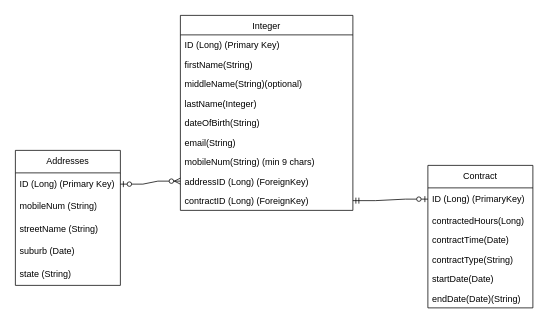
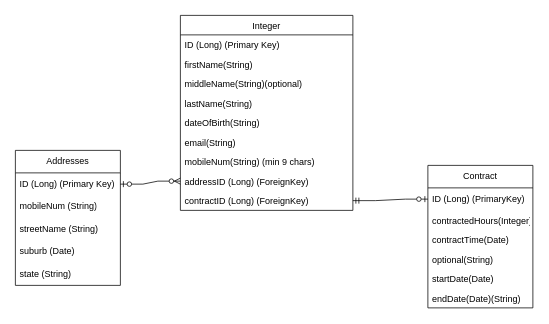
  <mxCell id="0" />
  <mxCell id="1" parent="0" />
  <mxCell id="2" value="Integer" style="swimlane;fontStyle=0;align=center;verticalAlign=top;childLayout=stackLayout;horizontal=1;startSize=26;horizontalStack=0;resizeParent=1;resizeLast=0;collapsible=1;marginBottom=0;rounded=0;shadow=0;strokeWidth=1;" parent="1" vertex="1"><mxGeometry x="240" y="20" width="230" height="260" as="geometry"><mxRectangle x="550" y="140" width="160" height="26" as="alternateBounds" /></mxGeometry></mxCell>
  <mxCell id="3" value="ID (Long) (Primary Key)" style="text;align=left;verticalAlign=top;spacingLeft=4;spacingRight=4;overflow=hidden;rotatable=0;points=[[0,0.5],[1,0.5]];portConstraint=eastwest;rounded=0;shadow=0;html=0;" parent="2" vertex="1"><mxGeometry y="26" width="230" height="26" as="geometry" /></mxCell>
  <mxCell id="4" value="firstName(String)" style="text;align=left;verticalAlign=top;spacingLeft=4;spacingRight=4;overflow=hidden;rotatable=0;points=[[0,0.5],[1,0.5]];portConstraint=eastwest;" parent="2" vertex="1"><mxGeometry y="52" width="230" height="26" as="geometry" /></mxCell>
  <mxCell id="5" value="middleName(String)(optional)" style="text;align=left;verticalAlign=top;spacingLeft=4;spacingRight=4;overflow=hidden;rotatable=0;points=[[0,0.5],[1,0.5]];portConstraint=eastwest;rounded=0;shadow=0;html=0;" parent="2" vertex="1"><mxGeometry y="78" width="230" height="26" as="geometry" /></mxCell>
- <mxCell id="6" value="lastName(Integer)" style="text;align=left;verticalAlign=top;spacingLeft=4;spacingRight=4;overflow=hidden;rotatable=0;points=[[0,0.5],[1,0.5]];portConstraint=eastwest;rounded=0;shadow=0;html=0;" parent="2" vertex="1"><mxGeometry y="104" width="230" height="26" as="geometry" /></mxCell>
+ <mxCell id="6" value="lastName(String)" style="text;align=left;verticalAlign=top;spacingLeft=4;spacingRight=4;overflow=hidden;rotatable=0;points=[[0,0.5],[1,0.5]];portConstraint=eastwest;rounded=0;shadow=0;html=0;" parent="2" vertex="1"><mxGeometry y="104" width="230" height="26" as="geometry" /></mxCell>
  <mxCell id="7" value="dateOfBirth(String)" style="text;align=left;verticalAlign=top;spacingLeft=4;spacingRight=4;overflow=hidden;rotatable=0;points=[[0,0.5],[1,0.5]];portConstraint=eastwest;rounded=0;shadow=0;html=0;" parent="2" vertex="1"><mxGeometry y="130" width="230" height="26" as="geometry" /></mxCell>
  <mxCell id="8" value="email(String)" style="text;align=left;verticalAlign=top;spacingLeft=4;spacingRight=4;overflow=hidden;rotatable=0;points=[[0,0.5],[1,0.5]];portConstraint=eastwest;rounded=0;shadow=0;html=0;" parent="2" vertex="1"><mxGeometry y="156" width="230" height="26" as="geometry" /></mxCell>
  <mxCell id="9" value="mobileNum(String) (min 9 chars)" style="text;align=left;verticalAlign=top;spacingLeft=4;spacingRight=4;overflow=hidden;rotatable=0;points=[[0,0.5],[1,0.5]];portConstraint=eastwest;rounded=0;shadow=0;html=0;" parent="2" vertex="1"><mxGeometry y="182" width="230" height="26" as="geometry" /></mxCell>
  <mxCell id="10" value="addressID (Long) (ForeignKey)" style="text;align=left;verticalAlign=top;spacingLeft=4;spacingRight=4;overflow=hidden;rotatable=0;points=[[0,0.5],[1,0.5]];portConstraint=eastwest;rounded=0;shadow=0;html=0;" parent="2" vertex="1"><mxGeometry y="208" width="230" height="26" as="geometry" /></mxCell>
  <mxCell id="11" value="contractID (Long) (ForeignKey)" style="text;align=left;verticalAlign=top;spacingLeft=4;spacingRight=4;overflow=hidden;rotatable=0;points=[[0,0.5],[1,0.5]];portConstraint=eastwest;rounded=0;shadow=0;html=0;" vertex="1" parent="2"><mxGeometry y="234" width="230" height="26" as="geometry" /></mxCell>
  <mxCell id="12" value="Addresses" style="swimlane;fontStyle=0;childLayout=stackLayout;horizontal=1;startSize=30;horizontalStack=0;resizeParent=1;resizeParentMax=0;resizeLast=0;collapsible=1;marginBottom=0;whiteSpace=wrap;html=1;" vertex="1" parent="1"><mxGeometry x="20" y="200" width="140" height="180" as="geometry" /></mxCell>
  <mxCell id="13" value="ID (Long) (Primary Key)" style="text;strokeColor=none;fillColor=none;align=left;verticalAlign=middle;spacingLeft=4;spacingRight=4;overflow=hidden;points=[[0,0.5],[1,0.5]];portConstraint=eastwest;rotatable=0;whiteSpace=wrap;html=1;" vertex="1" parent="12"><mxGeometry y="30" width="140" height="30" as="geometry" /></mxCell>
  <mxCell id="14" value="mobileNum (String)" style="text;strokeColor=none;fillColor=none;align=left;verticalAlign=middle;spacingLeft=4;spacingRight=4;overflow=hidden;points=[[0,0.5],[1,0.5]];portConstraint=eastwest;rotatable=0;whiteSpace=wrap;html=1;" vertex="1" parent="12"><mxGeometry y="60" width="140" height="30" as="geometry" /></mxCell>
  <mxCell id="15" value="streetName (String)" style="text;strokeColor=none;fillColor=none;align=left;verticalAlign=middle;spacingLeft=4;spacingRight=4;overflow=hidden;points=[[0,0.5],[1,0.5]];portConstraint=eastwest;rotatable=0;whiteSpace=wrap;html=1;" vertex="1" parent="12"><mxGeometry y="90" width="140" height="30" as="geometry" /></mxCell>
  <mxCell id="16" value="suburb (Date)" style="text;strokeColor=none;fillColor=none;align=left;verticalAlign=middle;spacingLeft=4;spacingRight=4;overflow=hidden;points=[[0,0.5],[1,0.5]];portConstraint=eastwest;rotatable=0;whiteSpace=wrap;html=1;" vertex="1" parent="12"><mxGeometry y="120" width="140" height="30" as="geometry" /></mxCell>
  <mxCell id="17" value="state (String)" style="text;strokeColor=none;fillColor=none;align=left;verticalAlign=middle;spacingLeft=4;spacingRight=4;overflow=hidden;points=[[0,0.5],[1,0.5]];portConstraint=eastwest;rotatable=0;whiteSpace=wrap;html=1;" vertex="1" parent="12"><mxGeometry y="150" width="140" height="30" as="geometry" /></mxCell>
  <mxCell id="18" value="Contract" style="swimlane;fontStyle=0;childLayout=stackLayout;horizontal=1;startSize=30;horizontalStack=0;resizeParent=1;resizeParentMax=0;resizeLast=0;collapsible=1;marginBottom=0;whiteSpace=wrap;html=1;" vertex="1" parent="1"><mxGeometry x="570" y="220" width="140" height="190" as="geometry" /></mxCell>
  <mxCell id="19" value="ID (Long) (PrimaryKey)" style="text;strokeColor=none;fillColor=none;align=left;verticalAlign=middle;spacingLeft=4;spacingRight=4;overflow=hidden;points=[[0,0.5],[1,0.5]];portConstraint=eastwest;rotatable=0;whiteSpace=wrap;html=1;" vertex="1" parent="18"><mxGeometry y="30" width="140" height="30" as="geometry" /></mxCell>
- <mxCell id="20" value="contractedHours(Long)" style="text;align=left;verticalAlign=top;spacingLeft=4;spacingRight=4;overflow=hidden;rotatable=0;points=[[0,0.5],[1,0.5]];portConstraint=eastwest;rounded=0;shadow=0;html=0;" parent="18" vertex="1"><mxGeometry y="60" width="140" height="26" as="geometry" /></mxCell>
+ <mxCell id="20" value="contractedHours(Integer)" style="text;align=left;verticalAlign=top;spacingLeft=4;spacingRight=4;overflow=hidden;rotatable=0;points=[[0,0.5],[1,0.5]];portConstraint=eastwest;rounded=0;shadow=0;html=0;" parent="18" vertex="1"><mxGeometry y="60" width="140" height="26" as="geometry" /></mxCell>
  <mxCell id="21" value="contractTime(Date)" style="text;align=left;verticalAlign=top;spacingLeft=4;spacingRight=4;overflow=hidden;rotatable=0;points=[[0,0.5],[1,0.5]];portConstraint=eastwest;rounded=0;shadow=0;html=0;" parent="18" vertex="1"><mxGeometry y="86" width="140" height="26" as="geometry" /></mxCell>
- <mxCell id="22" value="contractType(String)&#10;" style="text;align=left;verticalAlign=top;spacingLeft=4;spacingRight=4;overflow=hidden;rotatable=0;points=[[0,0.5],[1,0.5]];portConstraint=eastwest;rounded=0;shadow=0;html=0;" parent="18" vertex="1"><mxGeometry y="112" width="140" height="26" as="geometry" /></mxCell>
+ <mxCell id="22" value="optional(String)&#10;" style="text;align=left;verticalAlign=top;spacingLeft=4;spacingRight=4;overflow=hidden;rotatable=0;points=[[0,0.5],[1,0.5]];portConstraint=eastwest;rounded=0;shadow=0;html=0;" parent="18" vertex="1"><mxGeometry y="112" width="140" height="26" as="geometry" /></mxCell>
  <mxCell id="23" value="startDate(Date)" style="text;align=left;verticalAlign=top;spacingLeft=4;spacingRight=4;overflow=hidden;rotatable=0;points=[[0,0.5],[1,0.5]];portConstraint=eastwest;rounded=0;shadow=0;html=0;" parent="18" vertex="1"><mxGeometry y="138" width="140" height="26" as="geometry" /></mxCell>
  <mxCell id="24" value="endDate(Date)(String)" style="text;align=left;verticalAlign=top;spacingLeft=4;spacingRight=4;overflow=hidden;rotatable=0;points=[[0,0.5],[1,0.5]];portConstraint=eastwest;rounded=0;shadow=0;html=0;" parent="18" vertex="1"><mxGeometry y="164" width="140" height="26" as="geometry" /></mxCell>
  <mxCell id="25" value="" style="edgeStyle=entityRelationEdgeStyle;fontSize=12;html=1;endArrow=ERzeroToOne;startArrow=ERmandOne;rounded=0;entryX=0;entryY=0.5;entryDx=0;entryDy=0;exitX=1;exitY=0.5;exitDx=0;exitDy=0;" edge="1" parent="1" source="11" target="19"><mxGeometry width="100" height="100" relative="1" as="geometry"><mxPoint x="420" y="560" as="sourcePoint" /><mxPoint x="520" y="460" as="targetPoint" /></mxGeometry></mxCell>
  <mxCell id="26" value="" style="edgeStyle=entityRelationEdgeStyle;fontSize=12;html=1;endArrow=ERzeroToMany;startArrow=ERzeroToOne;rounded=0;entryX=0;entryY=0.5;entryDx=0;entryDy=0;exitX=1;exitY=0.5;exitDx=0;exitDy=0;" edge="1" parent="1" source="13" target="10"><mxGeometry width="100" height="100" relative="1" as="geometry"><mxPoint x="180" y="420" as="sourcePoint" /><mxPoint x="280" y="320" as="targetPoint" /></mxGeometry></mxCell>
